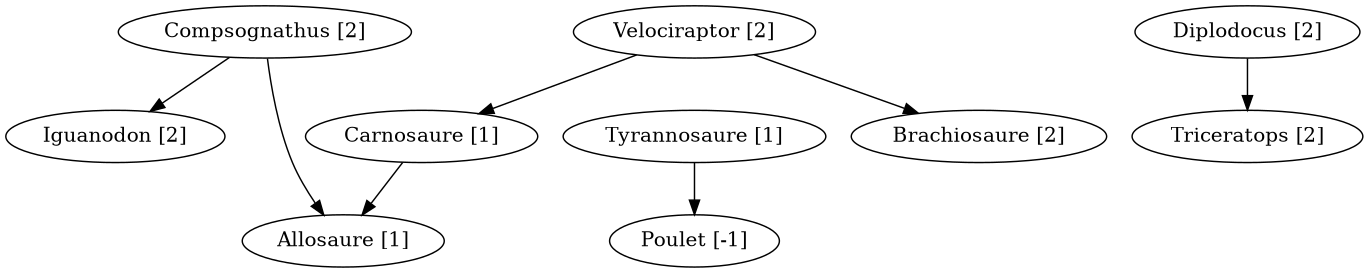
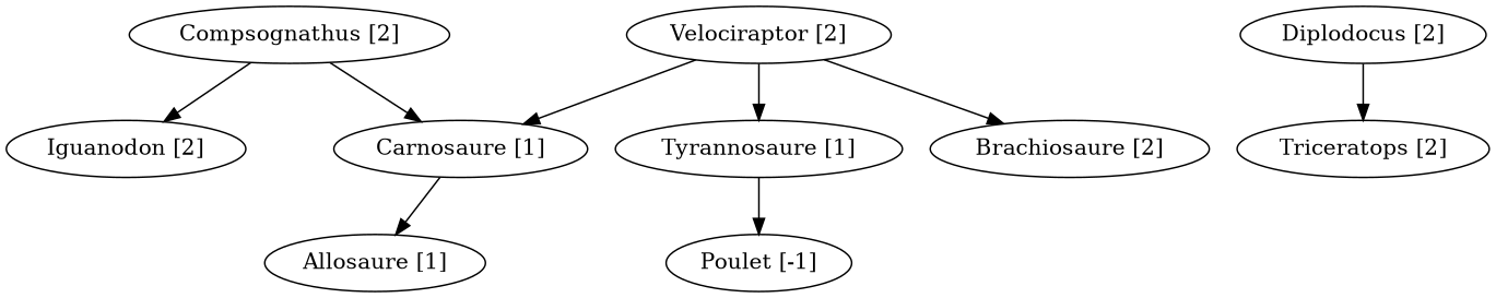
  digraph {
    n1 [label="Compsognathus [2]"]
    n2 [label="Carnosaure [1]"]
    n3 [label="Iguanodon [2]"]
    n4 [label="Allosaure [1]"]
    n5 [label="Velociraptor [2]"]
    n6 [label="Tyrannosaure [1]"]
    n7 [label="Brachiosaure [2]"]
    n8 [label="Poulet [-1]"]
    n9 [label="Diplodocus [2]"]
    n10 [label="Triceratops [2]"]
-   n1 -> n4
+   n1 -> n2
    n1 -> n3
    n2 -> n4
    n5 -> n2
+   n5 -> n6
    n5 -> n7
    n6 -> n8
    n9 -> n10
  }
